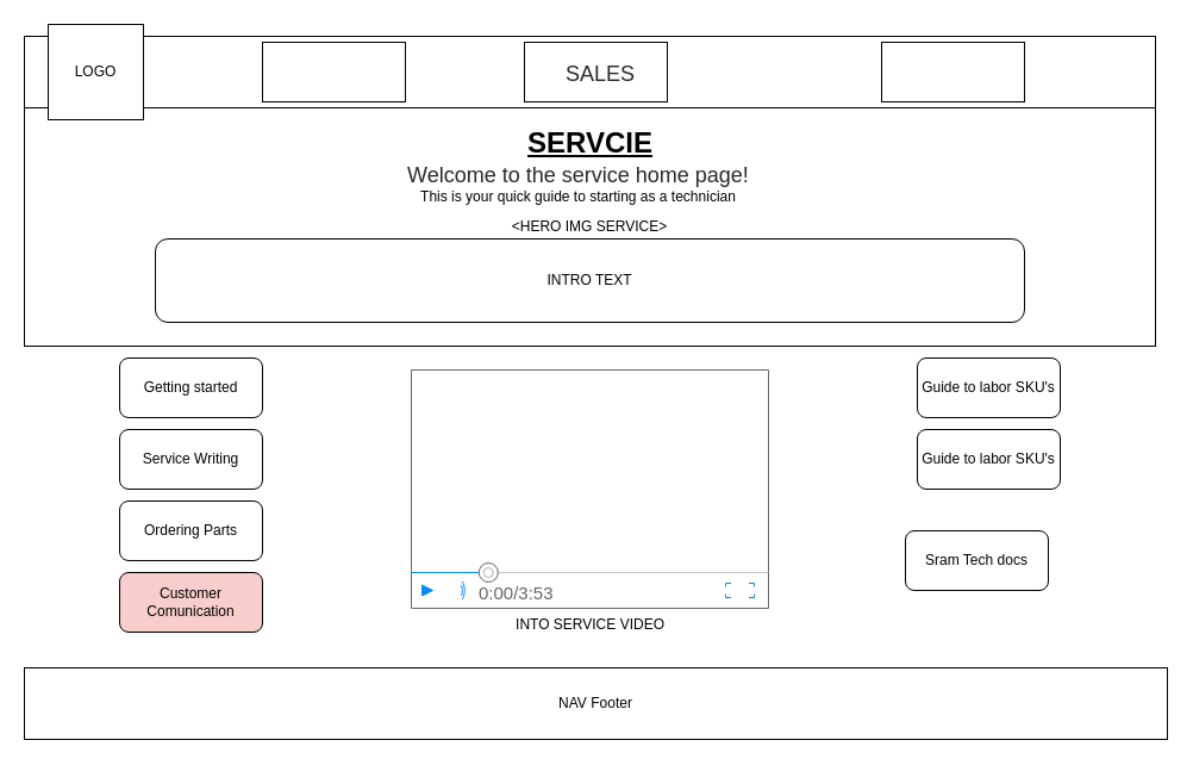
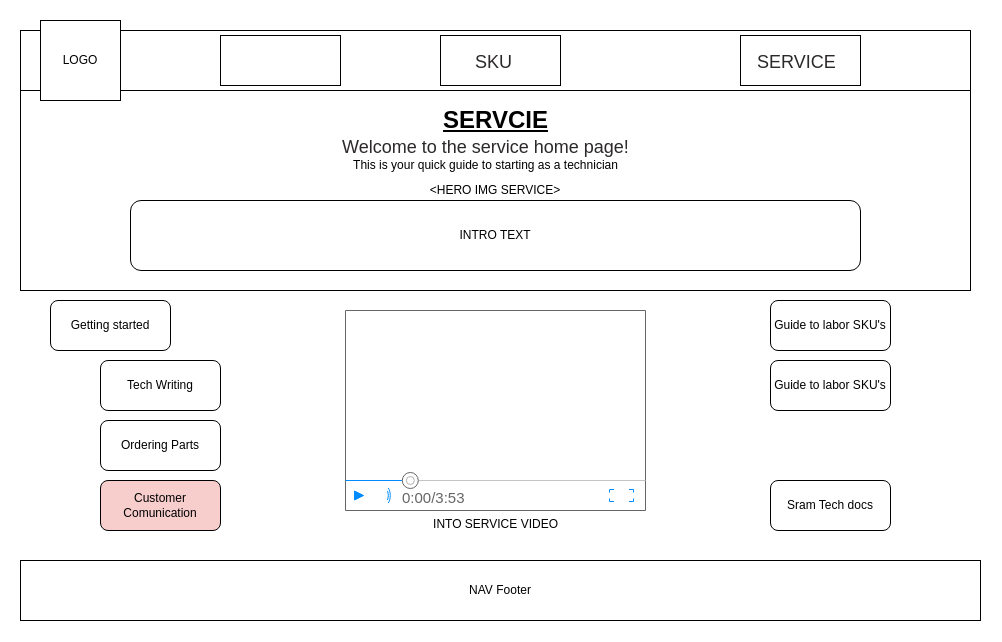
  <mxCell id="0" style=";html=1;" />
  <mxCell id="1" style=";html=1;" parent="0" />
  <mxCell id="2" value="" style="rounded=0;whiteSpace=wrap;html=1;" vertex="1" parent="1"><mxGeometry y="30" width="950" height="60" as="geometry" x="20" /></mxCell>
  <mxCell id="3" value="NAV Footer" style="rounded=0;whiteSpace=wrap;html=1;" vertex="1" parent="1"><mxGeometry y="560" width="960" height="60" as="geometry" x="20" /></mxCell>
  <mxCell id="4" value="" style="group" vertex="1" connectable="0" parent="1"><mxGeometry x="740" y="35" width="120" height="50" as="geometry" /></mxCell>
  <mxCell id="5" value="" style="rounded=0;whiteSpace=wrap;html=1;" vertex="1" parent="4"><mxGeometry width="120" height="50" as="geometry" /></mxCell>
+ <mxCell id="6" value="&lt;div style=&quot;text-align: center;&quot;&gt;&lt;span style=&quot;background-color: initial; font-size: 18px;&quot;&gt;&lt;font face=&quot;Source Sans Pro, sans-serif&quot; color=&quot;#2c292a&quot;&gt;SERVICE&lt;/font&gt;&lt;/span&gt;&lt;/div&gt;" style="text;whiteSpace=wrap;html=1;" vertex="1" parent="4"><mxGeometry x="15" y="10" width="90" height="30" as="geometry" /></mxCell>
  <mxCell id="7" value="" style="group" vertex="1" connectable="0" parent="1"><mxGeometry x="440" y="35" width="120" height="50" as="geometry" /></mxCell>
  <mxCell id="8" value="" style="rounded=0;whiteSpace=wrap;html=1;" vertex="1" parent="7"><mxGeometry width="120" height="50" as="geometry" /></mxCell>
- <mxCell id="9" value="&lt;div style=&quot;text-align: center;&quot;&gt;&lt;span style=&quot;background-color: initial; font-size: 18px;&quot;&gt;&lt;font face=&quot;Source Sans Pro, sans-serif&quot; color=&quot;#2c292a&quot;&gt;SALES&lt;/font&gt;&lt;/span&gt;&lt;/div&gt;" style="text;whiteSpace=wrap;html=1;" vertex="1" parent="7"><mxGeometry x="32.5" y="10" width="55" height="30" as="geometry" /></mxCell>
+ <mxCell id="9" value="&lt;div style=&quot;text-align: center;&quot;&gt;&lt;span style=&quot;background-color: initial; font-size: 18px;&quot;&gt;&lt;font face=&quot;Source Sans Pro, sans-serif&quot; color=&quot;#2c292a&quot;&gt;SKU&lt;/font&gt;&lt;/span&gt;&lt;/div&gt;" style="text;whiteSpace=wrap;html=1;" vertex="1" parent="7"><mxGeometry x="32.5" y="10" width="55" height="30" as="geometry" /></mxCell>
  <mxCell id="10" value="" style="group" vertex="1" connectable="0" parent="1"><mxGeometry x="220" y="35" width="120" height="50" as="geometry" /></mxCell>
  <mxCell id="11" value="" style="rounded=0;whiteSpace=wrap;html=1;" vertex="1" parent="10"><mxGeometry width="120" height="50" as="geometry" /></mxCell>
  <mxCell id="12" value="&amp;lt;HERO IMG SERVICE&amp;gt;" style="rounded=0;whiteSpace=wrap;html=1;" vertex="1" parent="1"><mxGeometry y="90" width="950" height="200" as="geometry" x="20" /></mxCell>
  <mxCell id="13" value="&lt;div style=&quot;text-align: center;&quot;&gt;&lt;span style=&quot;background-color: initial; font-size: 18px;&quot;&gt;&lt;font face=&quot;Source Sans Pro, sans-serif&quot; color=&quot;#2c292a&quot;&gt;Welcome to the service home page!&lt;/font&gt;&lt;/span&gt;&lt;/div&gt;" style="text;whiteSpace=wrap;html=1;" vertex="1" parent="1"><mxGeometry x="340" y="130" width="310" height="30" as="geometry" /></mxCell>
  <mxCell id="14" value="&lt;u&gt;SERVCIE&lt;/u&gt;" style="text;strokeColor=none;fillColor=none;html=1;fontSize=24;fontStyle=1;verticalAlign=middle;align=center;" vertex="1" parent="1"><mxGeometry x="445" y="100" width="100" height="40" as="geometry" /></mxCell>
  <mxCell id="15" value="LOGO" style="whiteSpace=wrap;html=1;aspect=fixed;" vertex="1" parent="1"><mxGeometry x="40" y="20" width="80" height="80" as="geometry" /></mxCell>
  <mxCell id="16" value="This is your quick guide to starting as a technician" style="text;html=1;align=center;verticalAlign=middle;resizable=0;points=[];autosize=1;strokeColor=none;fillColor=none;" vertex="1" parent="1"><mxGeometry x="340" y="150" width="290" height="30" as="geometry" /></mxCell>
  <mxCell id="17" value="INTRO TEXT" style="rounded=1;whiteSpace=wrap;html=1;" vertex="1" parent="1"><mxGeometry x="130" y="200" width="730" height="70" as="geometry" /></mxCell>
  <mxCell id="18" value="INTO SERVICE VIDEO" style="verticalLabelPosition=bottom;shadow=0;dashed=0;align=center;html=1;verticalAlign=top;strokeWidth=1;shape=mxgraph.mockup.containers.videoPlayer;strokeColor=#666666;strokeColor2=#008cff;strokeColor3=#c4c4c4;textColor=#666666;fillColor2=#008cff;barHeight=30;barPos=20;" vertex="1" parent="1"><mxGeometry x="345" y="310" width="300" height="200" as="geometry" /></mxCell>
- <mxCell id="19" value="Getting started" style="rounded=1;whiteSpace=wrap;html=1;" vertex="1" parent="1"><mxGeometry x="100" y="300" width="120" height="50" as="geometry" /></mxCell>
- <mxCell id="20" value="Service Writing" style="rounded=1;whiteSpace=wrap;html=1;" vertex="1" parent="1"><mxGeometry x="100" y="360" width="120" height="50" as="geometry" /></mxCell>
+ <mxCell id="19" value="Getting started" style="rounded=1;whiteSpace=wrap;html=1;" vertex="1" parent="1"><mxGeometry x="50" y="300" width="120" height="50" as="geometry" /></mxCell>
+ <mxCell id="20" value="Tech Writing" style="rounded=1;whiteSpace=wrap;html=1;" vertex="1" parent="1"><mxGeometry x="100" y="360" width="120" height="50" as="geometry" /></mxCell>
  <mxCell id="21" value="Ordering Parts" style="rounded=1;whiteSpace=wrap;html=1;" vertex="1" parent="1"><mxGeometry x="100" y="420" width="120" height="50" as="geometry" /></mxCell>
  <mxCell id="22" value="Customer Comunication" style="rounded=1;whiteSpace=wrap;html=1;fillColor=#f8cecc;" vertex="1" parent="1"><mxGeometry x="100" y="480" width="120" height="50" as="geometry" /></mxCell>
  <mxCell id="23" value="Guide to labor SKU's" style="rounded=1;whiteSpace=wrap;html=1;" vertex="1" parent="1"><mxGeometry x="770" y="300" width="120" height="50" as="geometry" /></mxCell>
  <mxCell id="24" value="Guide to labor SKU's" style="rounded=1;whiteSpace=wrap;html=1;" vertex="1" parent="1"><mxGeometry x="770" y="360" width="120" height="50" as="geometry" /></mxCell>
- <mxCell id="25" value="Sram Tech docs" style="rounded=1;whiteSpace=wrap;html=1;" vertex="1" parent="1"><mxGeometry x="760" y="445" width="120" height="50" as="geometry" /></mxCell>
+ <mxCell id="25" value="Sram Tech docs" style="rounded=1;whiteSpace=wrap;html=1;" vertex="1" parent="1"><mxGeometry x="770" y="480" width="120" height="50" as="geometry" /></mxCell>
